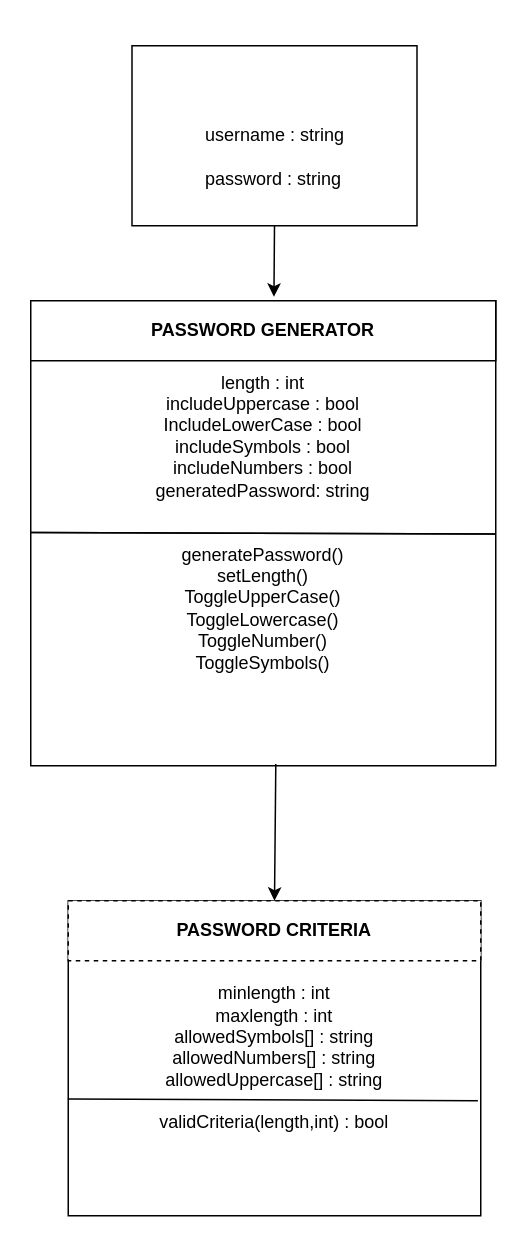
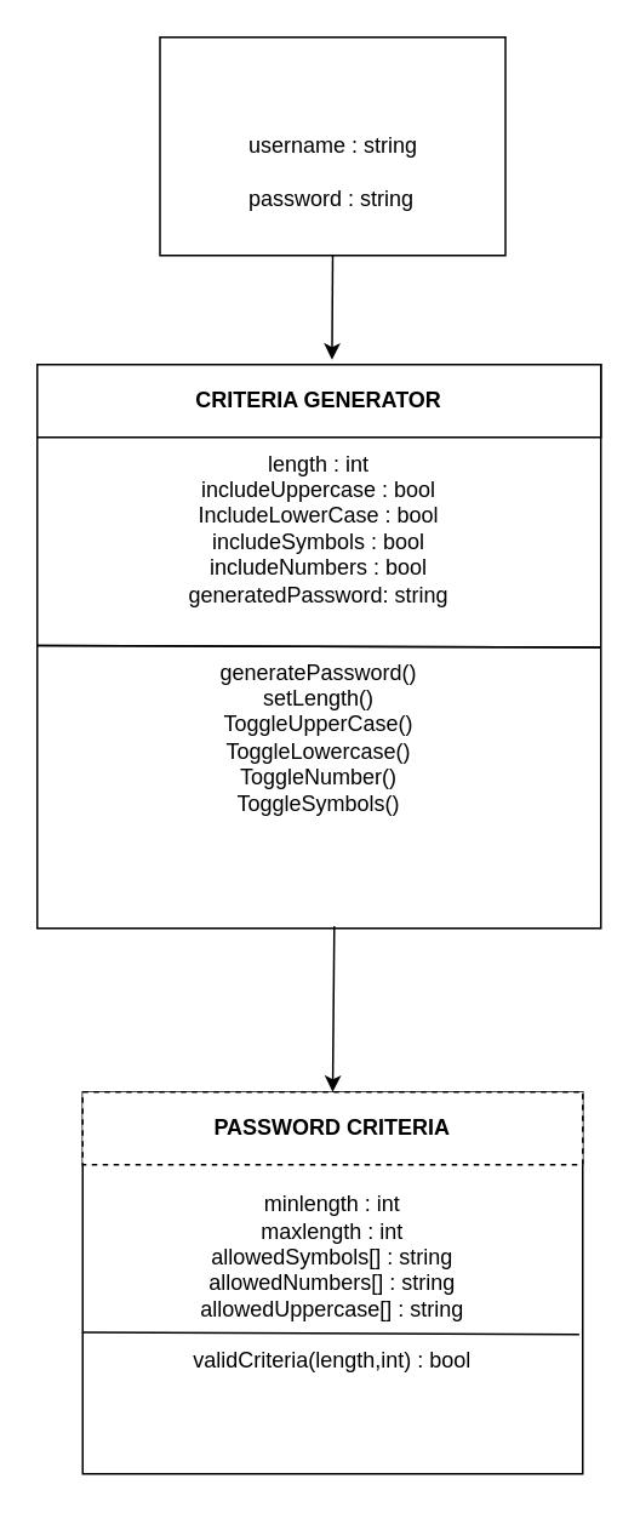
  <mxCell id="0" />
  <mxCell id="1" parent="0" />
- <mxCell id="2" value="&lt;div style=&quot;text-align: justify;&quot;&gt;&lt;br&gt;&lt;/div&gt;&lt;div style=&quot;text-align: justify;&quot;&gt;&lt;br&gt;&lt;/div&gt;&lt;div style=&quot;text-align: justify;&quot;&gt;username : string&lt;/div&gt;&lt;div style=&quot;text-align: justify;&quot;&gt;&lt;br&gt;&lt;/div&gt;&lt;div style=&quot;text-align: justify;&quot;&gt;password : string&lt;/div&gt;" style="rounded=0;whiteSpace=wrap;html=1;" vertex="1" parent="1"><mxGeometry x="87.5" y="30" width="190" height="120" as="geometry" /></mxCell>
+ <mxCell id="2" value="&lt;div style=&quot;text-align: justify;&quot;&gt;&lt;br&gt;&lt;/div&gt;&lt;div style=&quot;text-align: justify;&quot;&gt;&lt;br&gt;&lt;/div&gt;&lt;div style=&quot;text-align: justify;&quot;&gt;username : string&lt;/div&gt;&lt;div style=&quot;text-align: justify;&quot;&gt;&lt;br&gt;&lt;/div&gt;&lt;div style=&quot;text-align: justify;&quot;&gt;password : string&lt;/div&gt;" style="rounded=0;whiteSpace=wrap;html=1;" vertex="1" parent="1"><mxGeometry x="87.5" y="20" width="190" height="120" as="geometry" /></mxCell>
  <mxCell id="3" value="&lt;div&gt;&lt;br&gt;&lt;/div&gt;&lt;div&gt;&lt;br&gt;&lt;/div&gt;length : int&lt;div&gt;includeUppercase : bool&lt;/div&gt;&lt;div&gt;IncludeLowerCase : bool&lt;/div&gt;&lt;div&gt;includeSymbols : bool&lt;/div&gt;&lt;div&gt;includeNumbers : bool&lt;/div&gt;&lt;div&gt;generatedPassword: string&lt;/div&gt;&lt;div&gt;&lt;br&gt;&lt;/div&gt;&lt;div&gt;&lt;br&gt;&lt;/div&gt;&lt;div&gt;generatePassword()&lt;/div&gt;&lt;div&gt;setLength()&lt;/div&gt;&lt;div&gt;ToggleUpperCase()&lt;/div&gt;&lt;div&gt;ToggleLowercase()&lt;/div&gt;&lt;div&gt;ToggleNumber()&lt;/div&gt;&lt;div&gt;ToggleSymbols()&lt;/div&gt;&lt;div&gt;&lt;br&gt;&lt;/div&gt;&lt;div&gt;&lt;br&gt;&lt;/div&gt;&lt;div&gt;&lt;br&gt;&lt;/div&gt;" style="rounded=0;whiteSpace=wrap;html=1;" vertex="1" parent="1"><mxGeometry x="20" y="200" width="310" height="310" as="geometry" /></mxCell>
- <mxCell id="4" value="&lt;b&gt;PASSWORD GENERATOR&lt;/b&gt;" style="rounded=0;whiteSpace=wrap;html=1;" vertex="1" parent="1"><mxGeometry x="20" y="200" width="310" height="40" as="geometry" /></mxCell>
+ <mxCell id="4" value="&lt;b&gt;CRITERIA GENERATOR&lt;/b&gt;" style="rounded=0;whiteSpace=wrap;html=1;" vertex="1" parent="1"><mxGeometry x="20" y="200" width="310" height="40" as="geometry" /></mxCell>
  <mxCell id="5" value="" style="endArrow=none;html=1;rounded=0;" edge="1" parent="1"><mxGeometry width="50" height="50" relative="1" as="geometry"><mxPoint x="20" y="354.5" as="sourcePoint" /><mxPoint x="330" y="355.5" as="targetPoint" /></mxGeometry></mxCell>
  <mxCell id="6" value="minlength : int&lt;div&gt;maxlength : int&lt;/div&gt;&lt;div&gt;allowedSymbols[] : string&lt;/div&gt;&lt;div&gt;allowedNumbers[] : string&lt;/div&gt;&lt;div&gt;allowedUppercase[] : string&lt;/div&gt;&lt;div&gt;&lt;br&gt;&lt;/div&gt;&lt;div&gt;validCriteria(length,int) : bool&lt;/div&gt;" style="rounded=0;whiteSpace=wrap;html=1;" vertex="1" parent="1"><mxGeometry x="45" y="600" width="275" height="210" as="geometry" /></mxCell>
  <mxCell id="7" value="&lt;b&gt;PASSWORD CRITERIA&lt;/b&gt;" style="rounded=0;whiteSpace=wrap;html=1;dashed=1;" vertex="1" parent="1"><mxGeometry x="45" y="600" width="275" height="40" as="geometry" /></mxCell>
  <mxCell id="8" value="" style="endArrow=none;html=1;rounded=0;" edge="1" parent="1"><mxGeometry width="50" height="50" relative="1" as="geometry"><mxPoint x="20" y="354.5" as="sourcePoint" /><mxPoint x="330" y="355.5" as="targetPoint" /></mxGeometry></mxCell>
  <mxCell id="9" value="" style="endArrow=none;html=1;rounded=0;exitX=0.001;exitY=0.67;exitDx=0;exitDy=0;exitPerimeter=0;entryX=0.993;entryY=0.635;entryDx=0;entryDy=0;entryPerimeter=0;" edge="1" parent="1" target="6"><mxGeometry width="50" height="50" relative="1" as="geometry"><mxPoint x="44.725" y="732.1" as="sourcePoint" /><mxPoint x="420" y="740" as="targetPoint" /></mxGeometry></mxCell>
  <mxCell id="10" value="" style="endArrow=classic;html=1;rounded=0;exitX=0.5;exitY=1;exitDx=0;exitDy=0;entryX=0.523;entryY=-0.067;entryDx=0;entryDy=0;entryPerimeter=0;" edge="1" parent="1" source="2" target="4"><mxGeometry width="50" height="50" relative="1" as="geometry"><mxPoint x="160" y="250" as="sourcePoint" /><mxPoint x="210" y="200" as="targetPoint" /></mxGeometry></mxCell>
  <mxCell id="11" value="" style="endArrow=classic;html=1;rounded=0;entryX=0.5;entryY=0;entryDx=0;entryDy=0;exitX=0.527;exitY=0.996;exitDx=0;exitDy=0;exitPerimeter=0;" edge="1" parent="1" source="3" target="7"><mxGeometry width="50" height="50" relative="1" as="geometry"><mxPoint x="183" y="520" as="sourcePoint" /><mxPoint x="210" y="450" as="targetPoint" /><Array as="points" /></mxGeometry></mxCell>
